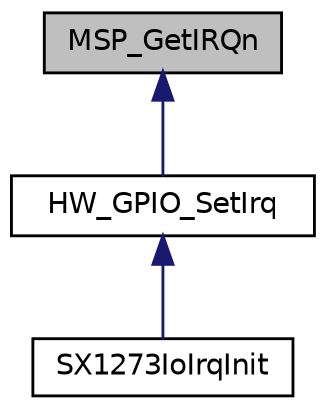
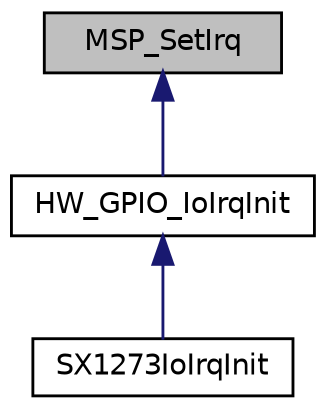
  digraph {
    rankdir=TB
    node [color=black fillcolor=white fontname=Helvetica fontsize=10 shape=record style=filled]
    edge [color=midnightblue dir=back fontname=Helvetica fontsize=10 labelfontname=Helvetica labelfontsize=10 style=solid]
-   n1 [fillcolor=grey75 fontcolor=black height=0.2 label=MSP_GetIRQn width=0.4]
-   n2 [height=0.2 label=HW_GPIO_SetIrq width=0.4]
+   n1 [fillcolor=grey75 fontcolor=black height=0.2 label=MSP_SetIrq width=0.4]
+   n2 [height=0.2 label=HW_GPIO_IoIrqInit width=0.4]
    n3 [height=0.2 label=SX1273IoIrqInit width=0.4]
    n1 -> n2
    n2 -> n3
  }
